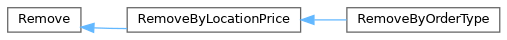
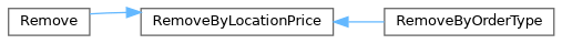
  digraph {
    rankdir=LR
    node [color=grey40 fillcolor=white fontname=Helvetica fontsize=10 shape=box style=filled]
    edge [color=steelblue1 dir=back fontname=Helvetica fontsize=10 labelfontname=Helvetica labelfontsize=10 style=solid]
    n1 [height=0.2 label=Remove width=0.4]
    n2 [height=0.2 label=RemoveByLocationPrice width=0.4]
    n3 [height=0.2 label=RemoveByOrderType width=0.4]
-   n1 -> n2
+   n2 -> n1
    n2 -> n3
  }
